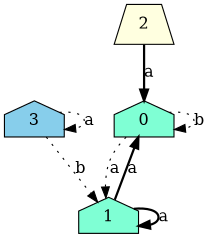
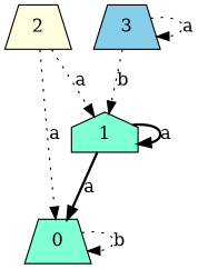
  digraph {
    d2tdocpreamble="\usetikzlibrary{automata}"
    d2tfigpreamble="\tikzstyle{every state}= [ draw=blue!50,very thick,fill=blue!20]  \tikzstyle{auto}= [fill=white]"
    ranksep=0.5
    node [fillcolor=aquamarine shape=house style="state,filled"]
    edge [lblstyle=auto style=dotted topath="bend right"]
-   n1 [label=0 style="state, initial,filled"]
+   n1 [label=0 shape=trapezium style="state, initial,filled"]
    n2 [label=1]
    n3 [fillcolor=lightyellow label=2 shape=trapezium style="state, accepting,filled"]
-   n4 [fillcolor=skyblue label=3]
+   n4 [fillcolor=skyblue label=3 shape=trapezium]
    n1 -> n1 [label=b topath="loop above"]
-   n1 -> n2 [label=a]
+   n3 -> n2 [label=a]
    n2 -> n1 [label=a style=bold]
    n2 -> n2 [label=a style=bold topath="loop above"]
-   n3 -> n1 [label=a style=bold]
+   n3 -> n1 [label=a]
    n4 -> n2 [label=b]
    n4 -> n4 [label=a topath="loop above"]
  }
